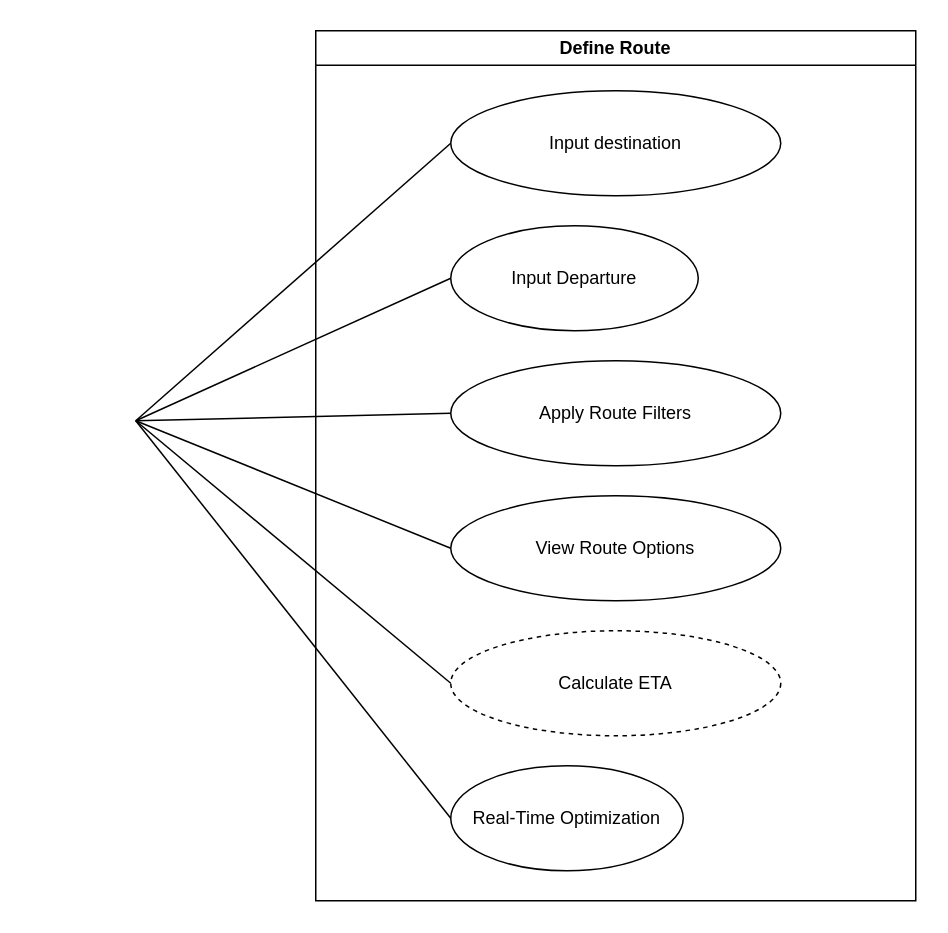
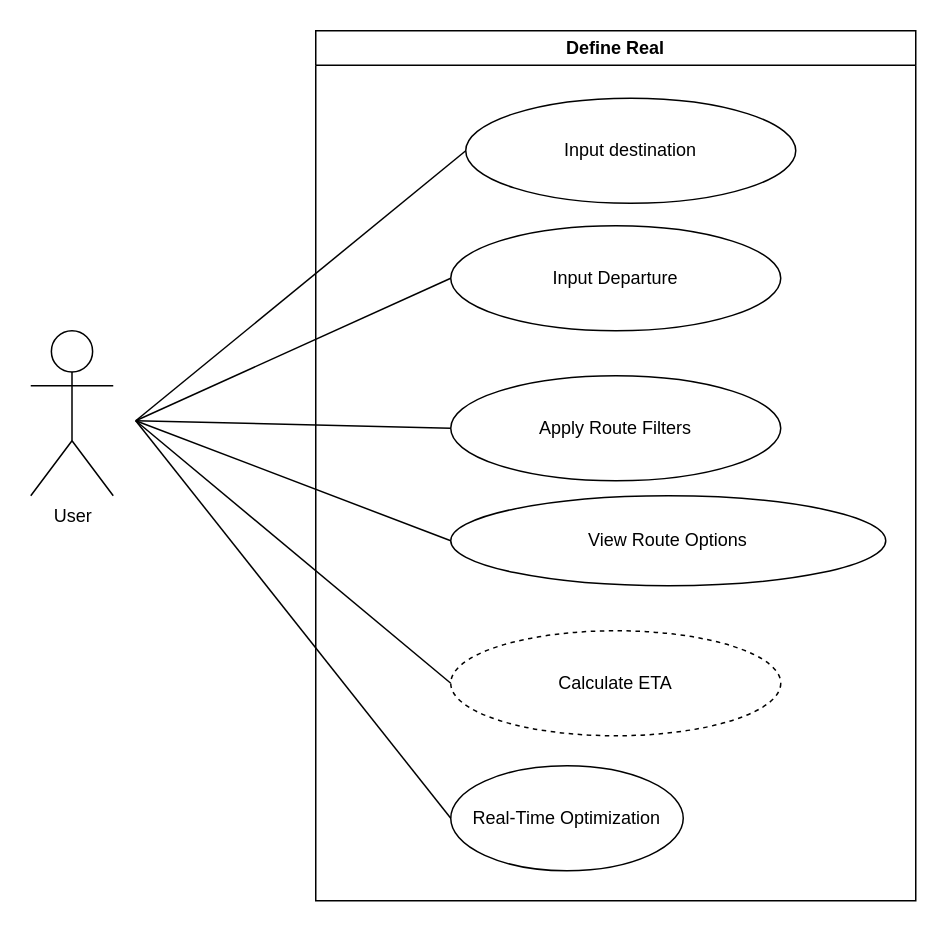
  <mxCell id="0" />
  <mxCell id="1" parent="0" />
- <mxCell id="3" value="Define Route" style="swimlane;whiteSpace=wrap;html=1;" parent="1" vertex="1"><mxGeometry x="210" y="20" width="400" height="580" as="geometry" /></mxCell>
- <mxCell id="4" value="Input destination" style="ellipse;whiteSpace=wrap;html=1;" parent="3" vertex="1"><mxGeometry x="90" y="40" width="220" height="70" as="geometry" /></mxCell>
- <mxCell id="5" value="Input Departure" style="ellipse;whiteSpace=wrap;html=1;" parent="3" vertex="1"><mxGeometry x="90" y="130" width="165" height="70" as="geometry" /></mxCell>
- <mxCell id="6" value="Apply Route Filters" style="ellipse;whiteSpace=wrap;html=1;" parent="3" vertex="1"><mxGeometry x="90" y="220" width="220" height="70" as="geometry" /></mxCell>
- <mxCell id="7" value="View Route Options" style="ellipse;whiteSpace=wrap;html=1;" parent="3" vertex="1"><mxGeometry x="90" y="310" width="220" height="70" as="geometry" /></mxCell>
+ <mxCell id="2" value="User" style="shape=umlActor;verticalLabelPosition=bottom;verticalAlign=top;html=1;outlineConnect=0;aspect=fixed;" parent="1" vertex="1"><mxGeometry x="20" y="220" width="55" height="110" as="geometry" /></mxCell>
+ <mxCell id="3" value="Define Real" style="swimlane;whiteSpace=wrap;html=1;" parent="1" vertex="1"><mxGeometry x="210" y="20" width="400" height="580" as="geometry" /></mxCell>
+ <mxCell id="4" value="Input destination" style="ellipse;whiteSpace=wrap;html=1;" parent="3" vertex="1"><mxGeometry x="100" y="45" width="220" height="70" as="geometry" /></mxCell>
+ <mxCell id="5" value="Input Departure" style="ellipse;whiteSpace=wrap;html=1;" parent="3" vertex="1"><mxGeometry x="90" y="130" width="220" height="70" as="geometry" /></mxCell>
+ <mxCell id="6" value="Apply Route Filters" style="ellipse;whiteSpace=wrap;html=1;" parent="3" vertex="1"><mxGeometry x="90" y="230" width="220" height="70" as="geometry" /></mxCell>
+ <mxCell id="7" value="View Route Options" style="ellipse;whiteSpace=wrap;html=1;" parent="3" vertex="1"><mxGeometry x="90" y="310" width="290" height="60" as="geometry" /></mxCell>
  <mxCell id="8" value="Calculate ETA" style="ellipse;whiteSpace=wrap;html=1;dashed=1;" parent="3" vertex="1"><mxGeometry x="90" y="400" width="220" height="70" as="geometry" /></mxCell>
  <mxCell id="9" value="Real-Time Optimization" style="ellipse;whiteSpace=wrap;html=1;" parent="3" vertex="1"><mxGeometry x="90" y="490" width="155" height="70" as="geometry" /></mxCell>
  <mxCell id="10" value="" style="endArrow=none;html=1;rounded=0;entryX=0;entryY=0.5;entryDx=0;entryDy=0;" parent="1" target="5" edge="1"><mxGeometry width="50" height="50" relative="1" as="geometry"><mxPoint x="90" y="280" as="sourcePoint" /><mxPoint x="330" y="240" as="targetPoint" /></mxGeometry></mxCell>
  <mxCell id="11" value="" style="endArrow=none;html=1;rounded=0;entryX=0;entryY=0.5;entryDx=0;entryDy=0;" parent="1" target="4" edge="1"><mxGeometry width="50" height="50" relative="1" as="geometry"><mxPoint x="90" y="280" as="sourcePoint" /><mxPoint x="330" y="240" as="targetPoint" /></mxGeometry></mxCell>
  <mxCell id="12" value="" style="endArrow=none;html=1;rounded=0;entryX=0;entryY=0.5;entryDx=0;entryDy=0;" parent="1" target="6" edge="1"><mxGeometry width="50" height="50" relative="1" as="geometry"><mxPoint x="90" y="280" as="sourcePoint" /><mxPoint x="310" y="290" as="targetPoint" /></mxGeometry></mxCell>
  <mxCell id="13" value="" style="endArrow=none;html=1;rounded=0;entryX=0;entryY=0.5;entryDx=0;entryDy=0;" parent="1" target="7" edge="1"><mxGeometry width="50" height="50" relative="1" as="geometry"><mxPoint x="90" y="280" as="sourcePoint" /><mxPoint x="350" y="345" as="targetPoint" /></mxGeometry></mxCell>
  <mxCell id="14" value="" style="endArrow=none;html=1;rounded=0;entryX=0;entryY=0.5;entryDx=0;entryDy=0;" parent="1" target="8" edge="1"><mxGeometry width="50" height="50" relative="1" as="geometry"><mxPoint x="90" y="280" as="sourcePoint" /><mxPoint x="470" y="475" as="targetPoint" /></mxGeometry></mxCell>
  <mxCell id="15" value="" style="endArrow=none;html=1;rounded=0;entryX=0;entryY=0.5;entryDx=0;entryDy=0;" parent="1" target="9" edge="1"><mxGeometry width="50" height="50" relative="1" as="geometry"><mxPoint x="90" y="280" as="sourcePoint" /><mxPoint x="480" y="595" as="targetPoint" /></mxGeometry></mxCell>
